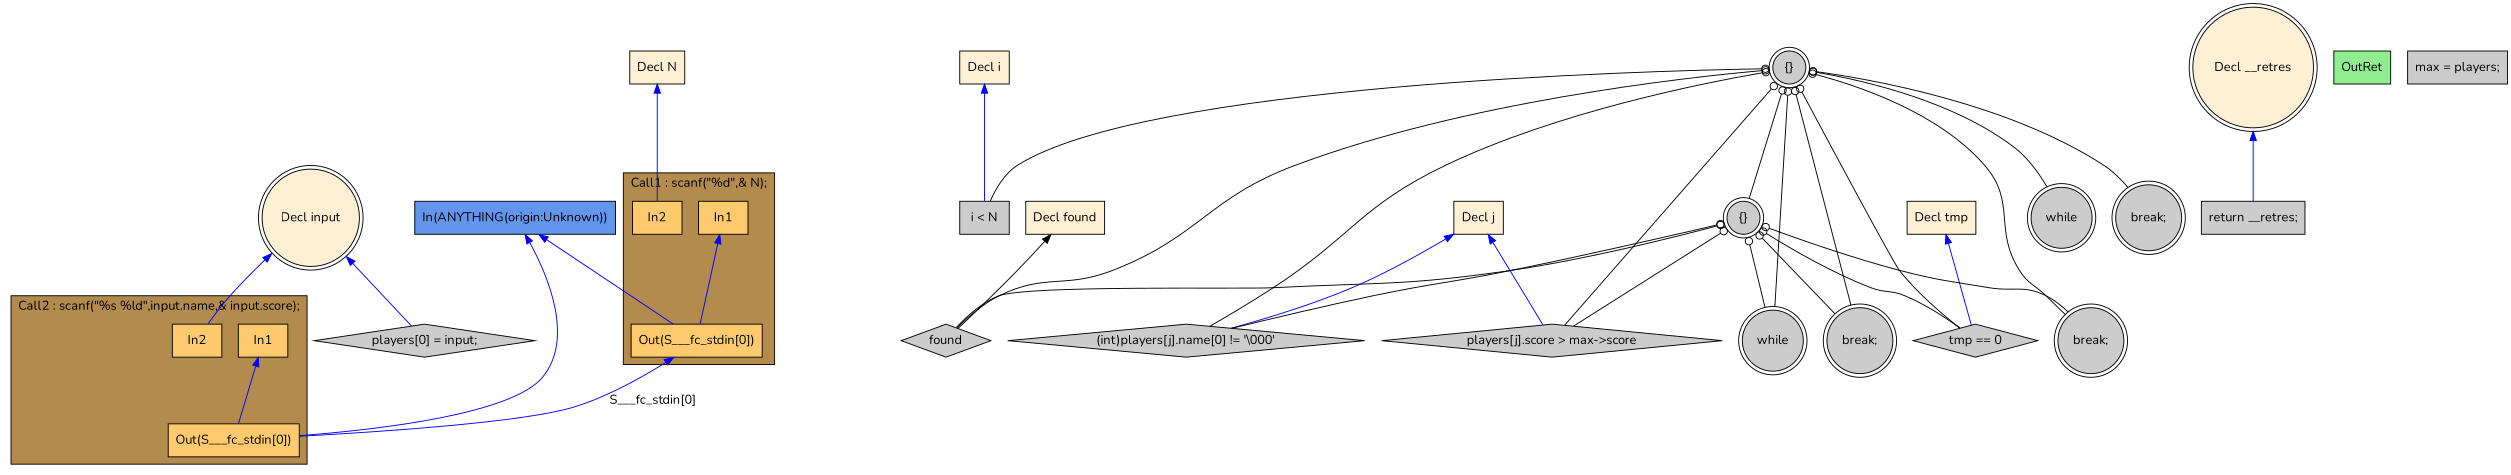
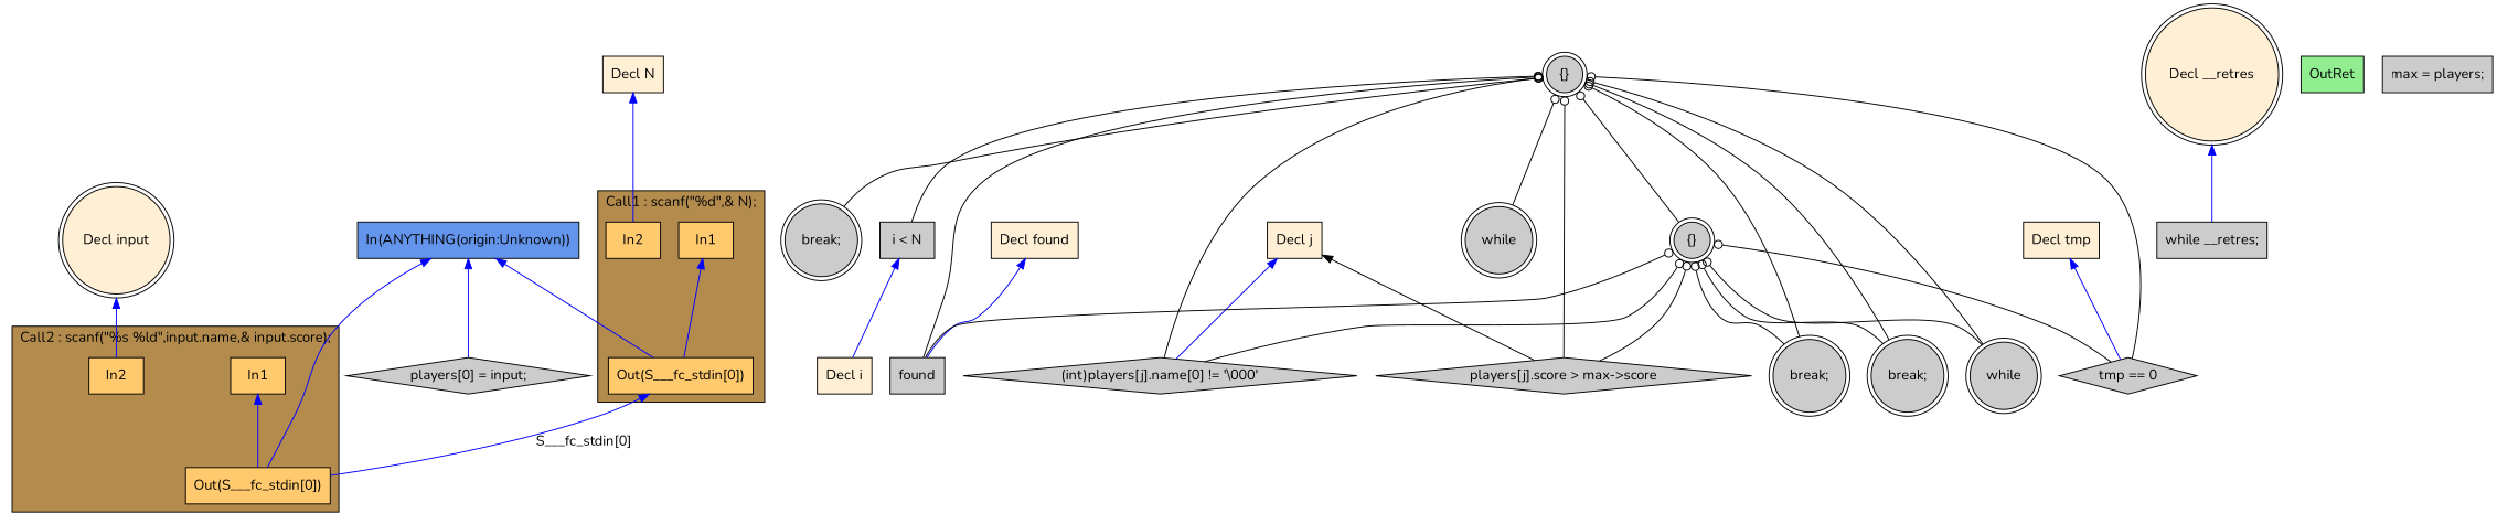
  digraph {
    fontname=Nunito
    rankdir=TB
    node [fillcolor="#CCCCCC" fontname=Nunito shape=box style=filled]
    edge [color="#000000" dir=back fontname=Nunito arrowtail=odot]
    n1 [fillcolor="#FFCA6E" label=In1]
    n2 [fillcolor="#FFCA6E" label=In2]
    n3 [fillcolor="#FFCA6E" label="Out(S___fc_stdin[0])"]
    n4 [fillcolor="#FFCA6E" label=In1]
    n5 [fillcolor="#FFCA6E" label=In2]
    n6 [fillcolor="#FFCA6E" label="Out(S___fc_stdin[0])"]
    n7 [label="break;" shape=doublecircle]
-   n8 [label="return __retres;"]
+   n8 [label="while __retres;"]
    n9 [fillcolor="#90EE90" label=OutRet]
    n10 [fillcolor="#FFEFD5" label="Decl N"]
    n11 [label="i < N"]
    n12 [fillcolor="#6495ED" label="In(ANYTHING(origin:Unknown))"]
    n13 [fillcolor="#FFEFD5" label="Decl input" shape=doublecircle]
    n14 [label="players[0] = input;" shape=diamond]
    n15 [fillcolor="#FFEFD5" label="Decl i"]
    n16 [fillcolor="#FFEFD5" label="Decl found"]
-   n17 [label=found shape=diamond]
+   n17 [label=found]
    n18 [fillcolor="#FFEFD5" label="Decl j"]
    n19 [label="(int)players[j].name[0] != '\\000'" shape=diamond]
    n20 [label="players[j].score > max->score" shape=diamond]
    n21 [fillcolor="#FFEFD5" label="Decl tmp"]
    n22 [label="tmp == 0" shape=diamond]
    n23 [fillcolor="#FFEFD5" label="Decl __retres" shape=doublecircle]
    n24 [label="max = players;"]
    n25 [label="{}" shape=doublecircle]
    n26 [label=while shape=doublecircle]
    n27 [label="{}" shape=doublecircle]
    n28 [label=while shape=doublecircle]
    n29 [label="break;" shape=doublecircle]
    n30 [label="break;" shape=doublecircle]
    subgraph cluster_1 {
      fillcolor="#B38B4D"
      label="Call1 : scanf(\"%d\",& N);"
      style=filled
      n1
      n2
      n3
    }
    subgraph cluster_2 {
      fillcolor="#B38B4D"
      label="Call2 : scanf(\"%s %ld\",input.name,& input.score);"
      style=filled
      n4
      n5
      n6
    }
    n1 -> n3 [color="#0000FF" arrowtail=""]
    n3 -> n6 [color="#0000FF" label="S___fc_stdin[0]" arrowtail=""]
    n4 -> n6 [color="#0000FF" arrowtail=""]
    n10 -> n2 [color="#0000FF" arrowtail=""]
    n12 -> n3 [color="#0000FF" arrowtail=""]
    n12 -> n6 [color="#0000FF" arrowtail=""]
    n13 -> n5 [color="#0000FF" arrowtail=""]
-   n13 -> n14 [color="#0000FF" arrowtail=""]
-   n15 -> n11 [color="#0000FF" arrowtail=""]
-   n16 -> n17 [arrowtail=""]
+   n12 -> n14 [color="#0000FF" arrowtail=""]
+   n11 -> n15 [color="#0000FF" arrowtail=""]
+   n16 -> n17 [color="#0000FF" arrowtail=""]
    n18 -> n19 [color="#0000FF" arrowtail=""]
-   n18 -> n20 [color="#0000FF" arrowtail=""]
+   n18 -> n20 [arrowtail=""]
    n21 -> n22 [color="#0000FF" arrowtail=""]
    n23 -> n8 [color="#0000FF" arrowtail=""]
    n25 -> n7
    n25 -> n11
    n25 -> n17
    n25 -> n19
    n25 -> n20
    n25 -> n22
    n25 -> n26
    n25 -> n27
    n25 -> n28
    n25 -> n29
    n25 -> n30
    n27 -> n17
    n27 -> n19
    n27 -> n20
    n27 -> n22
    n27 -> n28
    n27 -> n29
    n27 -> n30
  }
